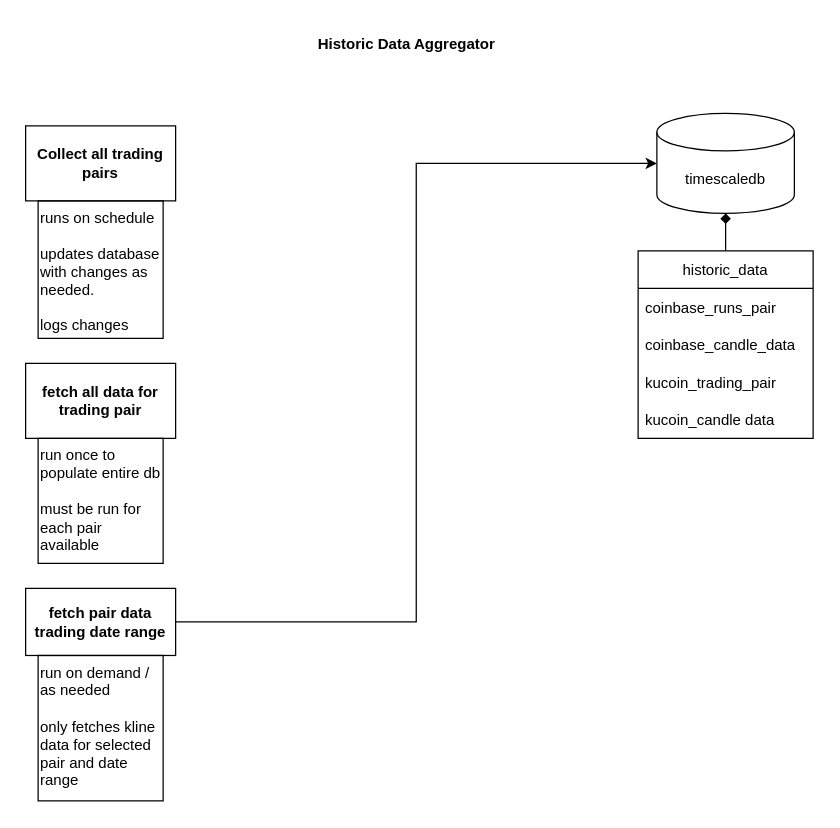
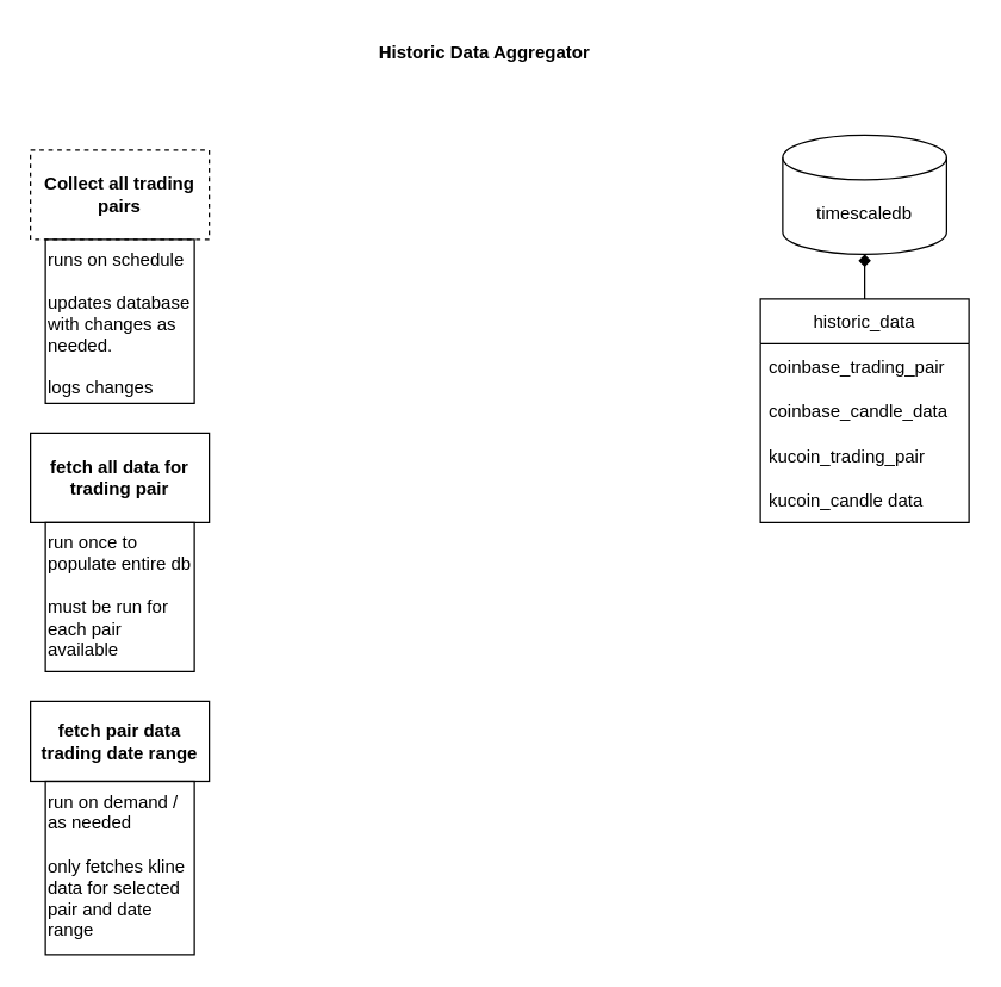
  <mxCell id="0" />
  <mxCell id="1" parent="0" />
  <mxCell id="2" value="Historic Data Aggregator" style="text;html=1;strokeColor=none;fillColor=none;align=center;verticalAlign=middle;whiteSpace=wrap;rounded=0;fontStyle=1" vertex="1" parent="1"><mxGeometry x="215" y="20" width="220" height="30" as="geometry" /></mxCell>
  <mxCell id="3" value="timescaledb" style="shape=cylinder3;whiteSpace=wrap;html=1;boundedLbl=1;backgroundOutline=1;size=15;" vertex="1" parent="1"><mxGeometry x="525" y="90" width="110" height="80" as="geometry" /></mxCell>
  <mxCell id="4" value="" style="edgeStyle=orthogonalEdgeStyle;rounded=0;orthogonalLoop=1;jettySize=auto;html=1;endArrow=diamond;" edge="1" parent="1" source="5" target="3"><mxGeometry relative="1" as="geometry" /></mxCell>
  <mxCell id="5" value="historic_data" style="swimlane;fontStyle=0;childLayout=stackLayout;horizontal=1;startSize=30;horizontalStack=0;resizeParent=1;resizeParentMax=0;resizeLast=0;collapsible=1;marginBottom=0;" vertex="1" parent="1"><mxGeometry x="510" y="200" width="140" height="150" as="geometry" /></mxCell>
- <mxCell id="6" value="coinbase_runs_pair" style="text;strokeColor=none;fillColor=none;align=left;verticalAlign=middle;spacingLeft=4;spacingRight=4;overflow=hidden;points=[[0,0.5],[1,0.5]];portConstraint=eastwest;rotatable=0;" vertex="1" parent="5"><mxGeometry y="30" width="140" height="30" as="geometry" /></mxCell>
+ <mxCell id="6" value="coinbase_trading_pair" style="text;strokeColor=none;fillColor=none;align=left;verticalAlign=middle;spacingLeft=4;spacingRight=4;overflow=hidden;points=[[0,0.5],[1,0.5]];portConstraint=eastwest;rotatable=0;" vertex="1" parent="5"><mxGeometry y="30" width="140" height="30" as="geometry" /></mxCell>
  <mxCell id="7" value="coinbase_candle_data" style="text;strokeColor=none;fillColor=none;align=left;verticalAlign=middle;spacingLeft=4;spacingRight=4;overflow=hidden;points=[[0,0.5],[1,0.5]];portConstraint=eastwest;rotatable=0;" vertex="1" parent="5"><mxGeometry y="60" width="140" height="30" as="geometry" /></mxCell>
  <mxCell id="8" value="kucoin_trading_pair" style="text;strokeColor=none;fillColor=none;align=left;verticalAlign=middle;spacingLeft=4;spacingRight=4;overflow=hidden;points=[[0,0.5],[1,0.5]];portConstraint=eastwest;rotatable=0;" vertex="1" parent="5"><mxGeometry y="90" width="140" height="30" as="geometry" /></mxCell>
  <mxCell id="9" value="kucoin_candle data" style="text;strokeColor=none;fillColor=none;align=left;verticalAlign=middle;spacingLeft=4;spacingRight=4;overflow=hidden;points=[[0,0.5],[1,0.5]];portConstraint=eastwest;rotatable=0;" vertex="1" parent="5"><mxGeometry y="120" width="140" height="30" as="geometry" /></mxCell>
  <mxCell id="10" value="" style="group" vertex="1" connectable="0" parent="1"><mxGeometry x="20" y="100" width="120" height="190" as="geometry" /></mxCell>
- <mxCell id="11" value="Collect all trading pairs" style="rounded=0;whiteSpace=wrap;html=1;fontStyle=1" vertex="1" parent="10"><mxGeometry width="120" height="60" as="geometry" /></mxCell>
+ <mxCell id="11" value="Collect all trading pairs" style="rounded=0;whiteSpace=wrap;html=1;fontStyle=1;dashed=1;" vertex="1" parent="10"><mxGeometry width="120" height="60" as="geometry" /></mxCell>
  <mxCell id="12" value="runs on schedule&lt;br&gt;&lt;br&gt;updates database&lt;br&gt;with changes as needed.&lt;br&gt;&lt;br&gt;logs changes" style="text;html=1;strokeColor=default;fillColor=none;align=left;verticalAlign=top;whiteSpace=wrap;rounded=0;" vertex="1" parent="10"><mxGeometry x="10" y="60" width="100" height="110" as="geometry" /></mxCell>
  <mxCell id="13" value="" style="group" vertex="1" connectable="0" parent="1"><mxGeometry x="20" y="310" width="120" height="190" as="geometry" /></mxCell>
  <mxCell id="14" value="fetch all data for&lt;br&gt;trading pair" style="rounded=0;whiteSpace=wrap;html=1;fontStyle=1" vertex="1" parent="13"><mxGeometry y="-20" width="120" height="60" as="geometry" /></mxCell>
  <mxCell id="15" value="run once to populate entire db&lt;br&gt;&lt;br&gt;must be run for each pair available" style="text;html=1;strokeColor=default;fillColor=none;align=left;verticalAlign=top;whiteSpace=wrap;rounded=0;" vertex="1" parent="13"><mxGeometry x="10" y="40" width="100" height="100" as="geometry" /></mxCell>
  <mxCell id="16" value="" style="group" vertex="1" connectable="0" parent="1"><mxGeometry x="20" y="470" width="120" height="170" as="geometry" /></mxCell>
  <mxCell id="17" value="fetch pair data trading date range" style="rounded=0;whiteSpace=wrap;html=1;fontStyle=1" vertex="1" parent="16"><mxGeometry width="120" height="53.684" as="geometry" /></mxCell>
  <mxCell id="18" value="run on demand / as needed&lt;br&gt;&lt;br&gt;only fetches kline data for selected pair and date range" style="text;html=1;strokeColor=default;fillColor=none;align=left;verticalAlign=top;whiteSpace=wrap;rounded=0;" vertex="1" parent="16"><mxGeometry x="10" y="53.684" width="100" height="116.316" as="geometry" /></mxCell>
- <mxCell id="19" style="edgeStyle=orthogonalEdgeStyle;rounded=0;orthogonalLoop=1;jettySize=auto;html=1;exitX=1;exitY=0.5;exitDx=0;exitDy=0;entryX=0;entryY=0.5;entryDx=0;entryDy=0;entryPerimeter=0;" edge="1" parent="1" source="17" target="3"><mxGeometry relative="1" as="geometry" /></mxCell>
